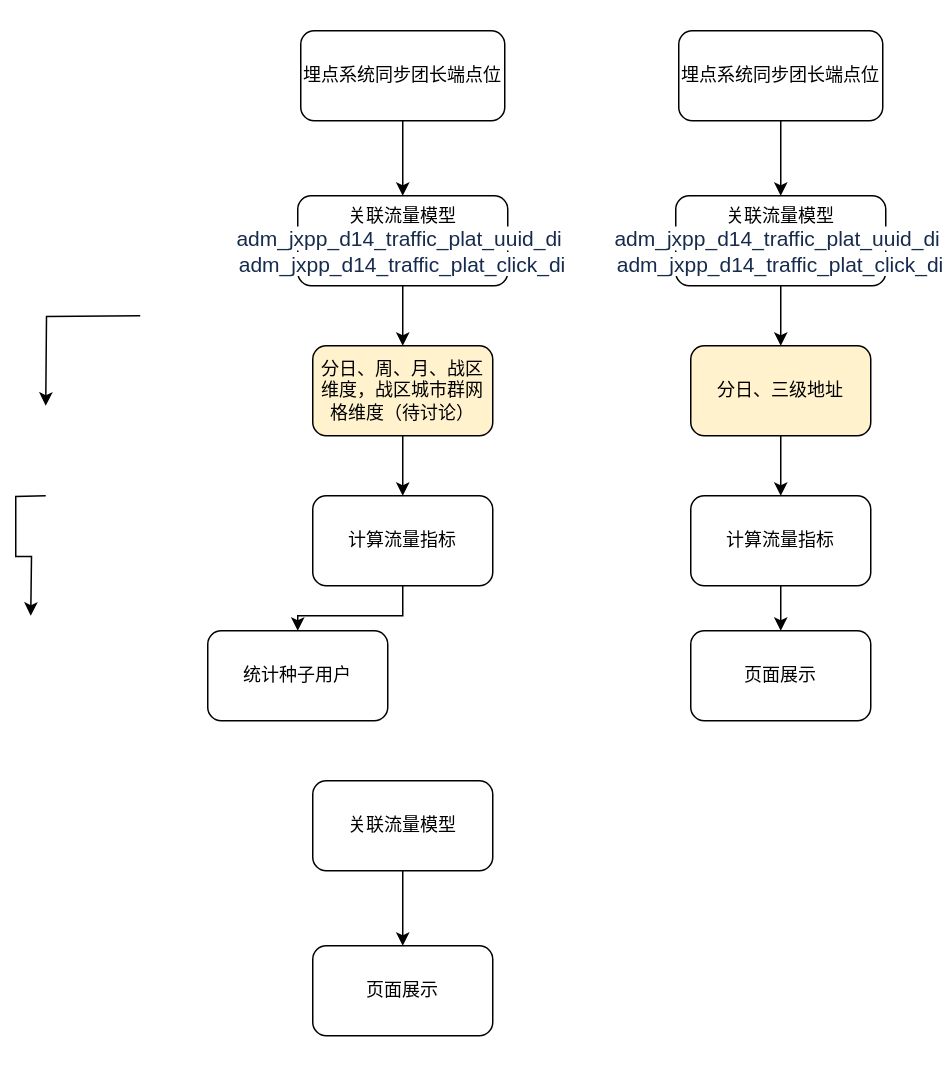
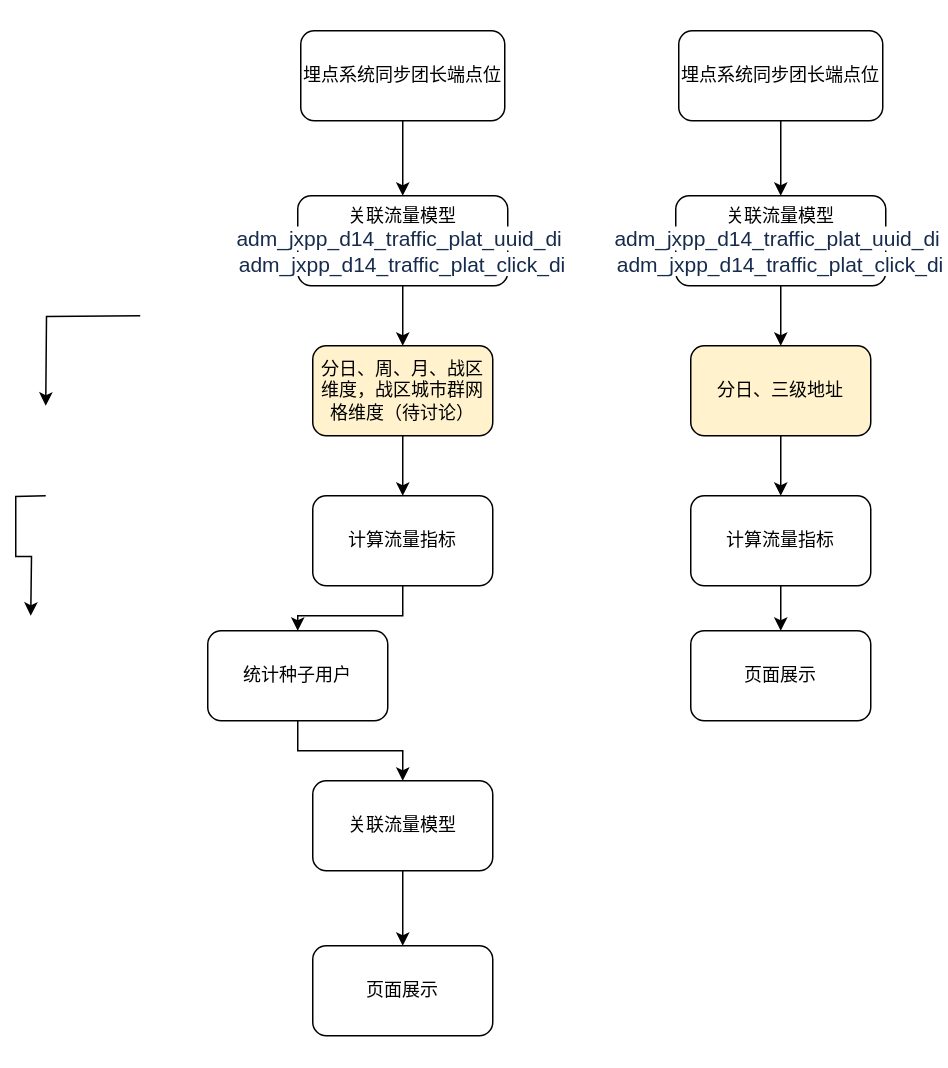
  <mxCell id="0" />
  <mxCell id="1" parent="0" />
  <mxCell id="2" value="" style="edgeStyle=orthogonalEdgeStyle;rounded=0;orthogonalLoop=1;jettySize=auto;html=1;entryX=0.5;entryY=0;entryDx=0;entryDy=0;" edge="1" parent="1" source="3" target="7"><mxGeometry relative="1" as="geometry"><mxPoint x="270" y="120" as="targetPoint" /></mxGeometry></mxCell>
  <mxCell id="3" value="埋点系统同步团长端点位" style="rounded=1;whiteSpace=wrap;html=1;" vertex="1" parent="1"><mxGeometry x="200" y="20" width="136" height="60" as="geometry" /></mxCell>
  <mxCell id="4" value="" style="edgeStyle=orthogonalEdgeStyle;rounded=0;orthogonalLoop=1;jettySize=auto;html=1;" edge="1" parent="1"><mxGeometry relative="1" as="geometry"><mxPoint x="30" y="330" as="sourcePoint" /><mxPoint x="20" y="410" as="targetPoint" /></mxGeometry></mxCell>
  <mxCell id="5" style="edgeStyle=orthogonalEdgeStyle;rounded=0;orthogonalLoop=1;jettySize=auto;html=1;entryX=0.5;entryY=0;entryDx=0;entryDy=0;" edge="1" parent="1"><mxGeometry relative="1" as="geometry"><mxPoint x="93" y="210" as="sourcePoint" /><mxPoint x="30" y="270" as="targetPoint" /></mxGeometry></mxCell>
  <mxCell id="6" value="" style="edgeStyle=orthogonalEdgeStyle;rounded=0;orthogonalLoop=1;jettySize=auto;html=1;" edge="1" parent="1" source="7" target="9"><mxGeometry relative="1" as="geometry" /></mxCell>
  <mxCell id="7" value="关联流量模型&lt;br&gt;&lt;span style=&quot;color: rgb(23 , 43 , 77) ; font-size: 14px ; text-align: left ; background-color: rgb(255 , 255 , 255)&quot;&gt;adm_jxpp_d14_traffic_plat_uuid_di&amp;nbsp;&lt;br&gt;&lt;/span&gt;&lt;span style=&quot;color: rgb(23 , 43 , 77) ; font-family: , &amp;#34;system-ui&amp;#34; , &amp;#34;segoe ui&amp;#34; , &amp;#34;roboto&amp;#34; , &amp;#34;oxygen&amp;#34; , &amp;#34;ubuntu&amp;#34; , &amp;#34;fira sans&amp;#34; , &amp;#34;droid sans&amp;#34; , &amp;#34;helvetica neue&amp;#34; , sans-serif ; font-size: 14px ; text-align: left ; background-color: rgb(255 , 255 , 255)&quot;&gt;adm_jxpp_d14_traffic_plat_click_di&lt;/span&gt;" style="rounded=1;whiteSpace=wrap;html=1;" vertex="1" parent="1"><mxGeometry x="198" y="130" width="140" height="60" as="geometry" /></mxCell>
  <mxCell id="8" value="" style="edgeStyle=orthogonalEdgeStyle;rounded=0;orthogonalLoop=1;jettySize=auto;html=1;" edge="1" parent="1" source="9" target="11"><mxGeometry relative="1" as="geometry" /></mxCell>
  <mxCell id="9" value="分日、周、月、战区维度，战区城市群网格维度（待讨论）" style="rounded=1;whiteSpace=wrap;html=1;fillColor=#fff2cc;" vertex="1" parent="1"><mxGeometry x="208" y="230" width="120" height="60" as="geometry" /></mxCell>
  <mxCell id="10" value="" style="edgeStyle=orthogonalEdgeStyle;rounded=0;orthogonalLoop=1;jettySize=auto;html=1;" edge="1" parent="1" source="11" target="13"><mxGeometry relative="1" as="geometry" /></mxCell>
  <mxCell id="11" value="&lt;span&gt;计算流量指标&lt;/span&gt;" style="rounded=1;whiteSpace=wrap;html=1;" vertex="1" parent="1"><mxGeometry x="208" y="330" width="120" height="60" as="geometry" /></mxCell>
+ <mxCell id="12" value="" style="edgeStyle=orthogonalEdgeStyle;rounded=0;orthogonalLoop=1;jettySize=auto;html=1;" edge="1" parent="1" source="13" target="15"><mxGeometry relative="1" as="geometry" /></mxCell>
  <mxCell id="13" value="统计种子用户" style="rounded=1;whiteSpace=wrap;html=1;" vertex="1" parent="1"><mxGeometry x="138" y="420" width="120" height="60" as="geometry" /></mxCell>
  <mxCell id="14" value="" style="edgeStyle=orthogonalEdgeStyle;rounded=0;orthogonalLoop=1;jettySize=auto;html=1;" edge="1" parent="1" source="15" target="16"><mxGeometry relative="1" as="geometry" /></mxCell>
  <mxCell id="15" value="关联流量模型" style="rounded=1;whiteSpace=wrap;html=1;" vertex="1" parent="1"><mxGeometry x="208" y="520" width="120" height="60" as="geometry" /></mxCell>
  <mxCell id="16" value="页面展示" style="rounded=1;whiteSpace=wrap;html=1;" vertex="1" parent="1"><mxGeometry x="208" y="630" width="120" height="60" as="geometry" /></mxCell>
  <mxCell id="17" value="" style="edgeStyle=orthogonalEdgeStyle;rounded=0;orthogonalLoop=1;jettySize=auto;html=1;entryX=0.5;entryY=0;entryDx=0;entryDy=0;" edge="1" parent="1" source="18" target="20"><mxGeometry relative="1" as="geometry"><mxPoint x="522" y="120" as="targetPoint" /></mxGeometry></mxCell>
  <mxCell id="18" value="埋点系统同步团长端点位" style="rounded=1;whiteSpace=wrap;html=1;" vertex="1" parent="1"><mxGeometry x="452" y="20" width="136" height="60" as="geometry" /></mxCell>
  <mxCell id="19" value="" style="edgeStyle=orthogonalEdgeStyle;rounded=0;orthogonalLoop=1;jettySize=auto;html=1;" edge="1" parent="1" source="20" target="22"><mxGeometry relative="1" as="geometry" /></mxCell>
  <mxCell id="20" value="关联流量模型&lt;br&gt;&lt;span style=&quot;color: rgb(23 , 43 , 77) ; font-size: 14px ; text-align: left ; background-color: rgb(255 , 255 , 255)&quot;&gt;adm_jxpp_d14_traffic_plat_uuid_di&amp;nbsp;&lt;br&gt;&lt;/span&gt;&lt;span style=&quot;color: rgb(23 , 43 , 77) ; font-family: , &amp;#34;system-ui&amp;#34; , &amp;#34;segoe ui&amp;#34; , &amp;#34;roboto&amp;#34; , &amp;#34;oxygen&amp;#34; , &amp;#34;ubuntu&amp;#34; , &amp;#34;fira sans&amp;#34; , &amp;#34;droid sans&amp;#34; , &amp;#34;helvetica neue&amp;#34; , sans-serif ; font-size: 14px ; text-align: left ; background-color: rgb(255 , 255 , 255)&quot;&gt;adm_jxpp_d14_traffic_plat_click_di&lt;/span&gt;" style="rounded=1;whiteSpace=wrap;html=1;" vertex="1" parent="1"><mxGeometry x="450" y="130" width="140" height="60" as="geometry" /></mxCell>
  <mxCell id="21" value="" style="edgeStyle=orthogonalEdgeStyle;rounded=0;orthogonalLoop=1;jettySize=auto;html=1;" edge="1" parent="1" source="22" target="24"><mxGeometry relative="1" as="geometry" /></mxCell>
  <mxCell id="22" value="分日、三级地址" style="rounded=1;whiteSpace=wrap;html=1;fillColor=#fff2cc;" vertex="1" parent="1"><mxGeometry x="460" y="230" width="120" height="60" as="geometry" /></mxCell>
  <mxCell id="23" value="" style="edgeStyle=orthogonalEdgeStyle;rounded=0;orthogonalLoop=1;jettySize=auto;html=1;" edge="1" parent="1" source="24"><mxGeometry relative="1" as="geometry"><mxPoint x="520" y="420" as="targetPoint" /></mxGeometry></mxCell>
  <mxCell id="24" value="&lt;span&gt;计算流量指标&lt;/span&gt;" style="rounded=1;whiteSpace=wrap;html=1;" vertex="1" parent="1"><mxGeometry x="460" y="330" width="120" height="60" as="geometry" /></mxCell>
  <mxCell id="25" value="页面展示" style="rounded=1;whiteSpace=wrap;html=1;" vertex="1" parent="1"><mxGeometry x="460" y="420" width="120" height="60" as="geometry" /></mxCell>
